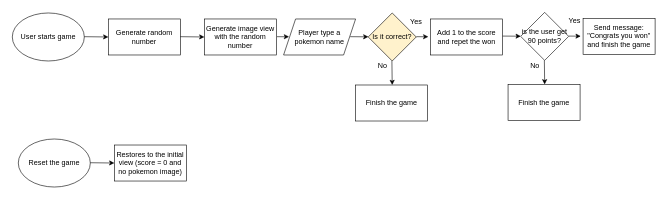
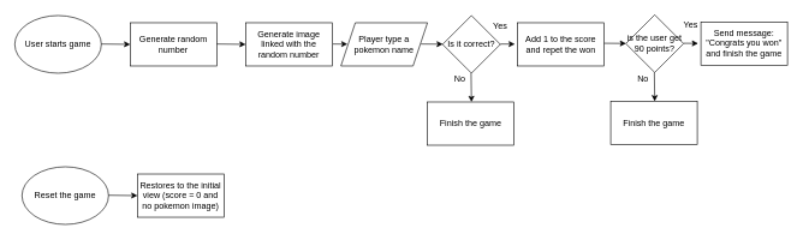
  <mxCell id="0" />
  <mxCell id="1" parent="0" />
  <mxCell id="2" value="User starts game" style="ellipse;whiteSpace=wrap;html=1;" vertex="1" parent="1"><mxGeometry x="20" y="21" width="120" height="80" as="geometry" /></mxCell>
  <mxCell id="3" value="" style="endArrow=classic;html=1;rounded=0;" edge="1" parent="1"><mxGeometry width="50" height="50" relative="1" as="geometry"><mxPoint x="140" y="60.5" as="sourcePoint" /><mxPoint x="180" y="61" as="targetPoint" /></mxGeometry></mxCell>
  <mxCell id="4" value="Generate random number" style="rounded=0;whiteSpace=wrap;html=1;" vertex="1" parent="1"><mxGeometry x="180" y="31" width="120" height="60" as="geometry" /></mxCell>
  <mxCell id="5" value="" style="endArrow=classic;html=1;rounded=0;" edge="1" parent="1"><mxGeometry width="50" height="50" relative="1" as="geometry"><mxPoint x="300" y="60.5" as="sourcePoint" /><mxPoint x="340" y="61" as="targetPoint" /></mxGeometry></mxCell>
- <mxCell id="6" value="Generate image view with the random number" style="rounded=0;whiteSpace=wrap;html=1;" vertex="1" parent="1"><mxGeometry x="340" y="31" width="120" height="60" as="geometry" /></mxCell>
+ <mxCell id="6" value="Generate image linked with the random number" style="rounded=0;whiteSpace=wrap;html=1;" vertex="1" parent="1"><mxGeometry x="340" y="31" width="120" height="60" as="geometry" /></mxCell>
  <mxCell id="7" value="" style="endArrow=classic;html=1;rounded=0;" edge="1" parent="1"><mxGeometry width="50" height="50" relative="1" as="geometry"><mxPoint x="461" y="60.5" as="sourcePoint" /><mxPoint x="481.119" y="60.644" as="targetPoint" /></mxGeometry></mxCell>
  <mxCell id="8" value="Player type a pokemon name" style="shape=parallelogram;perimeter=parallelogramPerimeter;whiteSpace=wrap;html=1;fixedSize=1;" vertex="1" parent="1"><mxGeometry x="472" y="31" width="120" height="60" as="geometry" /></mxCell>
  <mxCell id="9" value="" style="endArrow=classic;html=1;rounded=0;" edge="1" parent="1" target="10"><mxGeometry width="50" height="50" relative="1" as="geometry"><mxPoint x="583" y="60.5" as="sourcePoint" /><mxPoint x="653" y="61" as="targetPoint" /></mxGeometry></mxCell>
- <mxCell id="10" value="Is it correct?" style="rhombus;whiteSpace=wrap;html=1;fillColor=#fff2cc;" vertex="1" parent="1"><mxGeometry x="613" y="21" width="80" height="80" as="geometry" /></mxCell>
+ <mxCell id="10" value="Is it correct?" style="rhombus;whiteSpace=wrap;html=1;" vertex="1" parent="1"><mxGeometry x="613" y="21" width="80" height="80" as="geometry" /></mxCell>
  <mxCell id="11" value="Add 1 to the score and repet the won" style="rounded=0;whiteSpace=wrap;html=1;" vertex="1" parent="1"><mxGeometry x="717" y="31" width="120" height="60" as="geometry" /></mxCell>
  <mxCell id="12" value="" style="endArrow=classic;html=1;rounded=0;" edge="1" parent="1"><mxGeometry width="50" height="50" relative="1" as="geometry"><mxPoint x="693" y="60.5" as="sourcePoint" /><mxPoint x="713.119" y="60.644" as="targetPoint" /></mxGeometry></mxCell>
  <mxCell id="13" value="Yes" style="text;html=1;strokeColor=none;fillColor=none;align=center;verticalAlign=middle;whiteSpace=wrap;rounded=0;" vertex="1" parent="1"><mxGeometry x="663" y="21" width="60" height="30" as="geometry" /></mxCell>
  <mxCell id="14" value="" style="endArrow=classic;html=1;rounded=0;" edge="1" parent="1"><mxGeometry width="50" height="50" relative="1" as="geometry"><mxPoint x="652.5" y="101" as="sourcePoint" /><mxPoint x="653" y="141" as="targetPoint" /></mxGeometry></mxCell>
  <mxCell id="15" value="No" style="text;html=1;strokeColor=none;fillColor=none;align=center;verticalAlign=middle;whiteSpace=wrap;rounded=0;" vertex="1" parent="1"><mxGeometry x="607" y="95" width="60" height="30" as="geometry" /></mxCell>
  <mxCell id="16" value="Finish the game" style="rounded=0;whiteSpace=wrap;html=1;" vertex="1" parent="1"><mxGeometry x="592" y="141" width="120" height="60" as="geometry" /></mxCell>
  <mxCell id="17" value="" style="endArrow=classic;html=1;rounded=0;" edge="1" parent="1" target="18"><mxGeometry width="50" height="50" relative="1" as="geometry"><mxPoint x="837" y="59.5" as="sourcePoint" /><mxPoint x="907" y="60" as="targetPoint" /></mxGeometry></mxCell>
  <mxCell id="18" value="is the user get 90 points?" style="rhombus;whiteSpace=wrap;html=1;" vertex="1" parent="1"><mxGeometry x="867" y="20" width="80" height="80" as="geometry" /></mxCell>
  <mxCell id="19" value="&lt;div&gt;Send message: &quot;Congrats you won&quot;&lt;/div&gt;&lt;div&gt;and finish the game&lt;br&gt;&lt;/div&gt;" style="rounded=0;whiteSpace=wrap;html=1;" vertex="1" parent="1"><mxGeometry x="971" y="30" width="120" height="60" as="geometry" /></mxCell>
  <mxCell id="20" value="" style="endArrow=classic;html=1;rounded=0;" edge="1" parent="1"><mxGeometry width="50" height="50" relative="1" as="geometry"><mxPoint x="947" y="59.5" as="sourcePoint" /><mxPoint x="967.119" y="59.644" as="targetPoint" /></mxGeometry></mxCell>
  <mxCell id="21" value="" style="endArrow=classic;html=1;rounded=0;" edge="1" parent="1"><mxGeometry width="50" height="50" relative="1" as="geometry"><mxPoint x="906.5" y="100" as="sourcePoint" /><mxPoint x="907" y="140" as="targetPoint" /></mxGeometry></mxCell>
  <mxCell id="22" value="No" style="text;html=1;strokeColor=none;fillColor=none;align=center;verticalAlign=middle;whiteSpace=wrap;rounded=0;" vertex="1" parent="1"><mxGeometry x="861" y="94" width="60" height="30" as="geometry" /></mxCell>
  <mxCell id="23" value="Finish the game" style="rounded=0;whiteSpace=wrap;html=1;" vertex="1" parent="1"><mxGeometry x="846" y="140" width="120" height="60" as="geometry" /></mxCell>
  <mxCell id="24" value="Yes" style="text;html=1;strokeColor=none;fillColor=none;align=center;verticalAlign=middle;whiteSpace=wrap;rounded=0;" vertex="1" parent="1"><mxGeometry x="927" y="20" width="60" height="30" as="geometry" /></mxCell>
  <mxCell id="25" value="Reset the game" style="ellipse;whiteSpace=wrap;html=1;" vertex="1" parent="1"><mxGeometry x="30" y="231" width="120" height="80" as="geometry" /></mxCell>
  <mxCell id="26" value="" style="endArrow=classic;html=1;rounded=0;" edge="1" parent="1"><mxGeometry width="50" height="50" relative="1" as="geometry"><mxPoint x="150" y="270.5" as="sourcePoint" /><mxPoint x="190" y="271" as="targetPoint" /></mxGeometry></mxCell>
  <mxCell id="27" value="Restores to the initial view (score = 0 and no pokemon image)" style="rounded=0;whiteSpace=wrap;html=1;" vertex="1" parent="1"><mxGeometry x="190" y="241" width="120" height="60" as="geometry" /></mxCell>
